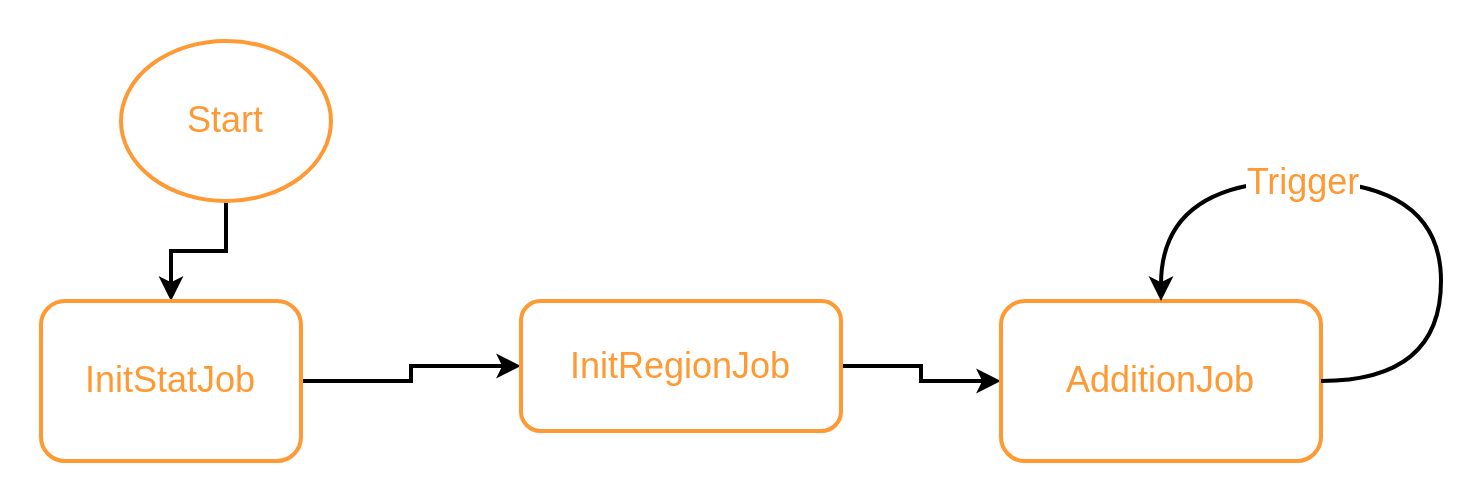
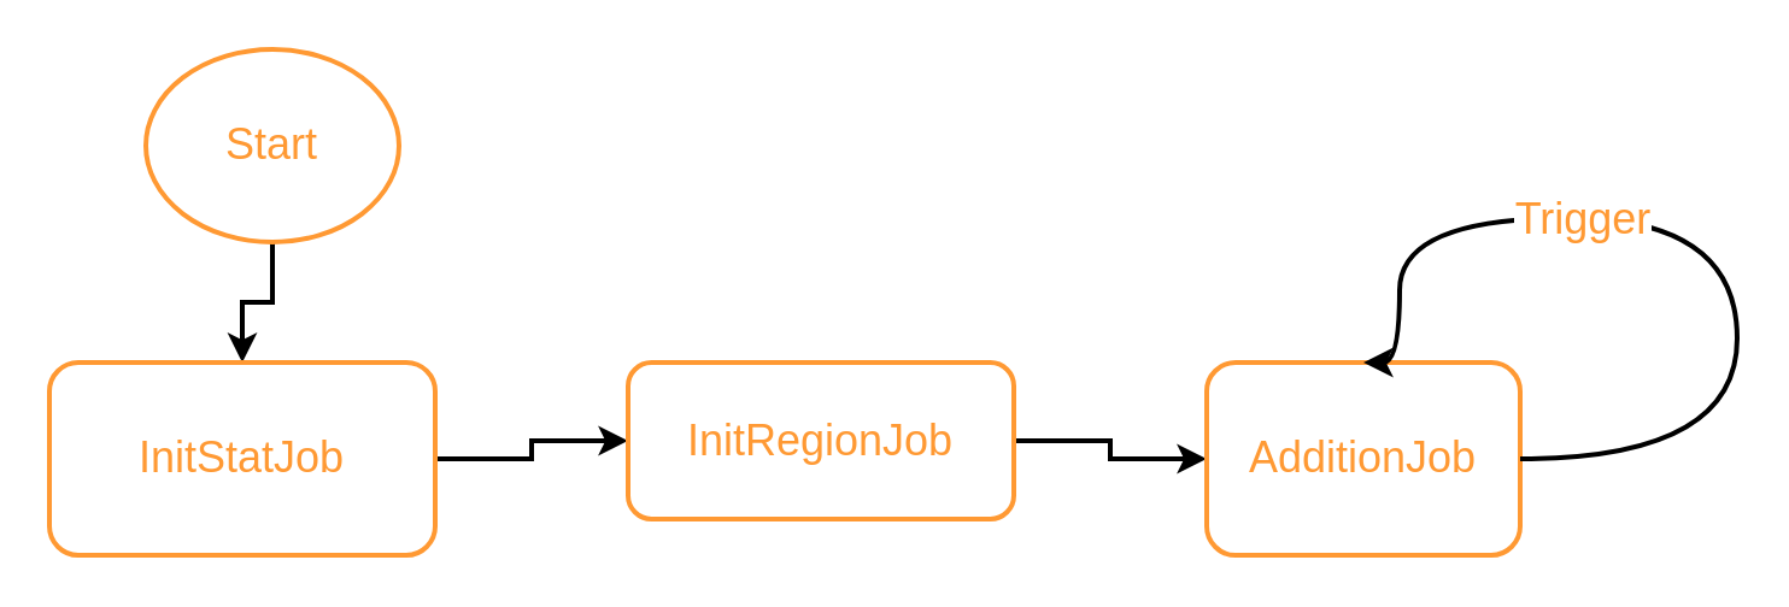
  <mxCell id="0" />
  <mxCell id="1" parent="0" />
  <mxCell id="2" style="edgeStyle=orthogonalEdgeStyle;rounded=0;orthogonalLoop=1;jettySize=auto;html=1;fontFamily=Helvetica;fontSize=18;fontColor=#FF9933;fontStyle=0;strokeWidth=2;" edge="1" parent="1" source="4" target="6"><mxGeometry relative="1" as="geometry" /></mxCell>
  <mxCell id="3" style="edgeStyle=orthogonalEdgeStyle;shape=connector;rounded=0;orthogonalLoop=1;jettySize=auto;html=1;strokeColor=default;strokeWidth=2;align=center;verticalAlign=middle;fontFamily=Helvetica;fontSize=18;fontColor=#FF9933;fontStyle=0;labelBackgroundColor=default;endArrow=classic;entryX=0.5;entryY=0;entryDx=0;entryDy=0;exitX=0.5;exitY=1;exitDx=0;exitDy=0;" edge="1" parent="1" source="10" target="4"><mxGeometry relative="1" as="geometry"><mxPoint x="100" y="50" as="targetPoint" /><mxPoint x="100" y="70" as="sourcePoint" /></mxGeometry></mxCell>
- <mxCell id="4" value="InitStatJob" style="rounded=1;whiteSpace=wrap;html=1;fontSize=18;fontStyle=0;fontColor=#FF9933;fontFamily=Helvetica;strokeWidth=2;strokeColor=#FF9933;glass=0;shadow=0;" vertex="1" parent="1"><mxGeometry x="20" y="150" width="130" height="80" as="geometry" /></mxCell>
+ <mxCell id="4" value="InitStatJob" style="rounded=1;whiteSpace=wrap;html=1;fontSize=18;fontStyle=0;fontColor=#FF9933;fontFamily=Helvetica;strokeWidth=2;strokeColor=#FF9933;glass=0;shadow=0;" vertex="1" parent="1"><mxGeometry x="20" y="150" width="160" height="80" as="geometry" /></mxCell>
  <mxCell id="5" style="edgeStyle=orthogonalEdgeStyle;shape=connector;rounded=0;orthogonalLoop=1;jettySize=auto;html=1;entryX=0;entryY=0.5;entryDx=0;entryDy=0;strokeColor=default;strokeWidth=2;align=center;verticalAlign=middle;fontFamily=Helvetica;fontSize=18;fontColor=#FF9933;fontStyle=0;labelBackgroundColor=default;endArrow=classic;" edge="1" parent="1" source="6" target="7"><mxGeometry relative="1" as="geometry" /></mxCell>
  <mxCell id="6" value="InitRegionJob" style="rounded=1;whiteSpace=wrap;html=1;fontSize=18;fontStyle=0;fontColor=#FF9933;fontFamily=Helvetica;strokeWidth=2;strokeColor=#FF9933;glass=0;shadow=0;" vertex="1" parent="1"><mxGeometry x="260" y="150" width="160" height="65" as="geometry" /></mxCell>
- <mxCell id="7" value="AdditionJob" style="rounded=1;whiteSpace=wrap;html=1;fontSize=18;fontStyle=0;fontColor=#FF9933;fontFamily=Helvetica;strokeWidth=2;strokeColor=#FF9933;glass=0;shadow=0;" vertex="1" parent="1"><mxGeometry x="500" y="150" width="160" height="80" as="geometry" /></mxCell>
+ <mxCell id="7" value="AdditionJob" style="rounded=1;whiteSpace=wrap;html=1;fontSize=18;fontStyle=0;fontColor=#FF9933;fontFamily=Helvetica;strokeWidth=2;strokeColor=#FF9933;glass=0;shadow=0;" vertex="1" parent="1"><mxGeometry x="500" y="150" width="130" height="80" as="geometry" /></mxCell>
  <mxCell id="8" style="edgeStyle=orthogonalEdgeStyle;shape=connector;rounded=0;orthogonalLoop=1;jettySize=auto;html=1;entryX=0.5;entryY=0;entryDx=0;entryDy=0;strokeColor=default;strokeWidth=2;align=center;verticalAlign=middle;fontFamily=Helvetica;fontSize=18;fontColor=#FF9933;fontStyle=0;labelBackgroundColor=default;endArrow=classic;curved=1;exitX=1;exitY=0.5;exitDx=0;exitDy=0;" edge="1" parent="1" source="7" target="7"><mxGeometry relative="1" as="geometry"><Array as="points"><mxPoint x="720" y="190" /><mxPoint x="720" y="90" /><mxPoint x="580" y="90" /></Array></mxGeometry></mxCell>
  <mxCell id="9" value="Trigger" style="edgeLabel;html=1;align=center;verticalAlign=middle;resizable=0;points=[];rounded=1;shadow=0;glass=0;strokeColor=#FF9933;strokeWidth=2;fontFamily=Helvetica;fontSize=18;fontColor=#FF9933;fontStyle=0;labelBackgroundColor=default;fillColor=default;" vertex="1" connectable="0" parent="8"><mxGeometry x="0.143" y="5" relative="1" as="geometry"><mxPoint x="-24" y="-5" as="offset" /></mxGeometry></mxCell>
  <mxCell id="10" value="Start" style="ellipse;whiteSpace=wrap;html=1;aspect=fixed;rounded=1;shadow=0;glass=0;strokeColor=#FF9933;strokeWidth=2;align=center;verticalAlign=middle;fontFamily=Helvetica;fontSize=18;fontColor=#FF9933;fontStyle=0;labelBackgroundColor=default;fillColor=default;" vertex="1" parent="1"><mxGeometry x="60" y="20" width="105" height="80" as="geometry" /></mxCell>
